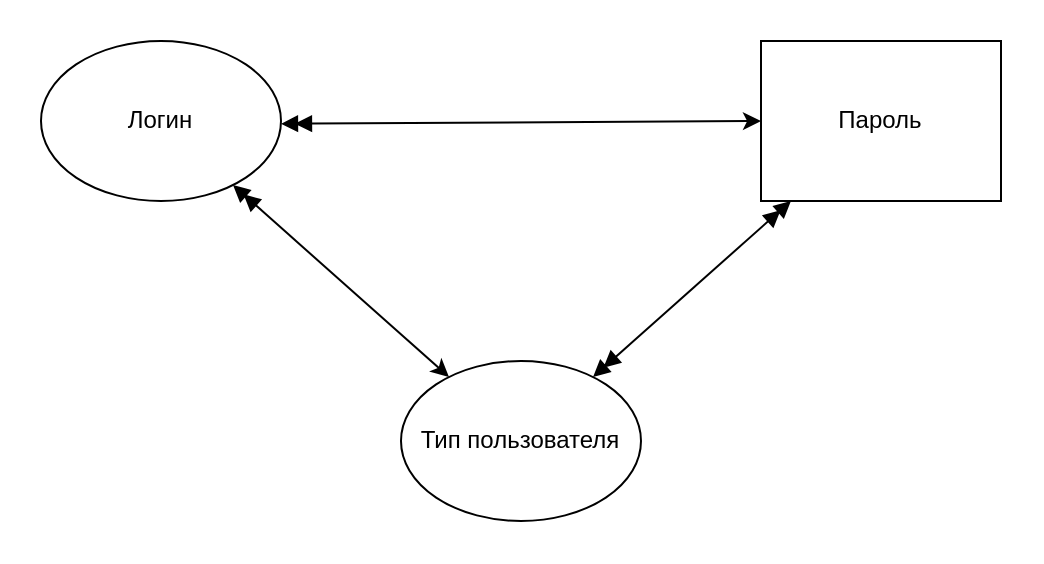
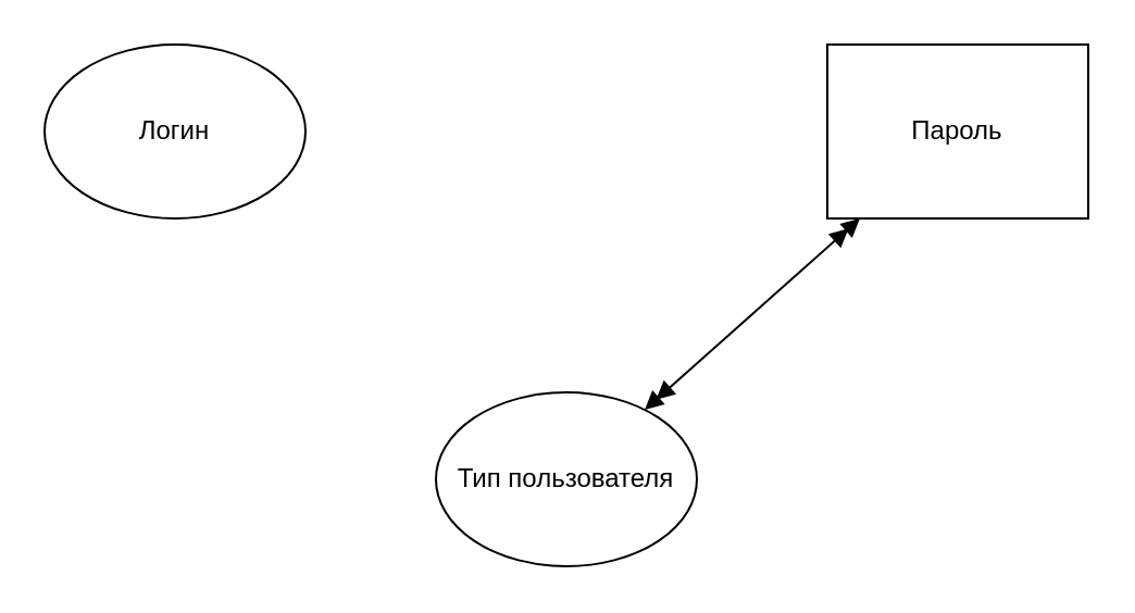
  <mxCell id="0" />
  <mxCell id="1" parent="0" />
  <mxCell id="2" value="Логин" style="ellipse;whiteSpace=wrap;html=1;" vertex="1" parent="1"><mxGeometry x="20" y="20" width="120" height="80" as="geometry" /></mxCell>
  <mxCell id="3" value="Пароль" style="whiteSpace=wrap;html=1;rounded=0;" vertex="1" parent="1"><mxGeometry x="380" y="20" width="120" height="80" as="geometry" /></mxCell>
  <mxCell id="4" value="Тип пользователя" style="ellipse;whiteSpace=wrap;html=1;" vertex="1" parent="1"><mxGeometry x="200" y="180" width="120" height="80" as="geometry" /></mxCell>
- <mxCell id="5" value="" style="endArrow=classic;html=1;rounded=0;endFill=1;startArrow=doubleBlock;startFill=1;" edge="1" parent="1" source="2" target="3"><mxGeometry width="50" height="50" relative="1" as="geometry"><mxPoint x="100" y="280" as="sourcePoint" /><mxPoint x="150" y="230" as="targetPoint" /></mxGeometry></mxCell>
  <mxCell id="6" value="" style="endArrow=doubleBlock;html=1;rounded=0;endFill=1;startArrow=doubleBlock;startFill=1;" edge="1" parent="1" source="4" target="3"><mxGeometry width="50" height="50" relative="1" as="geometry"><mxPoint x="150" y="70" as="sourcePoint" /><mxPoint x="390" y="70" as="targetPoint" /></mxGeometry></mxCell>
- <mxCell id="7" value="" style="endArrow=doubleBlock;html=1;rounded=0;endFill=1;startArrow=classic;startFill=1;" edge="1" parent="1" source="4" target="2"><mxGeometry width="50" height="50" relative="1" as="geometry"><mxPoint x="306" y="198" as="sourcePoint" /><mxPoint x="414" y="102" as="targetPoint" /></mxGeometry></mxCell>
